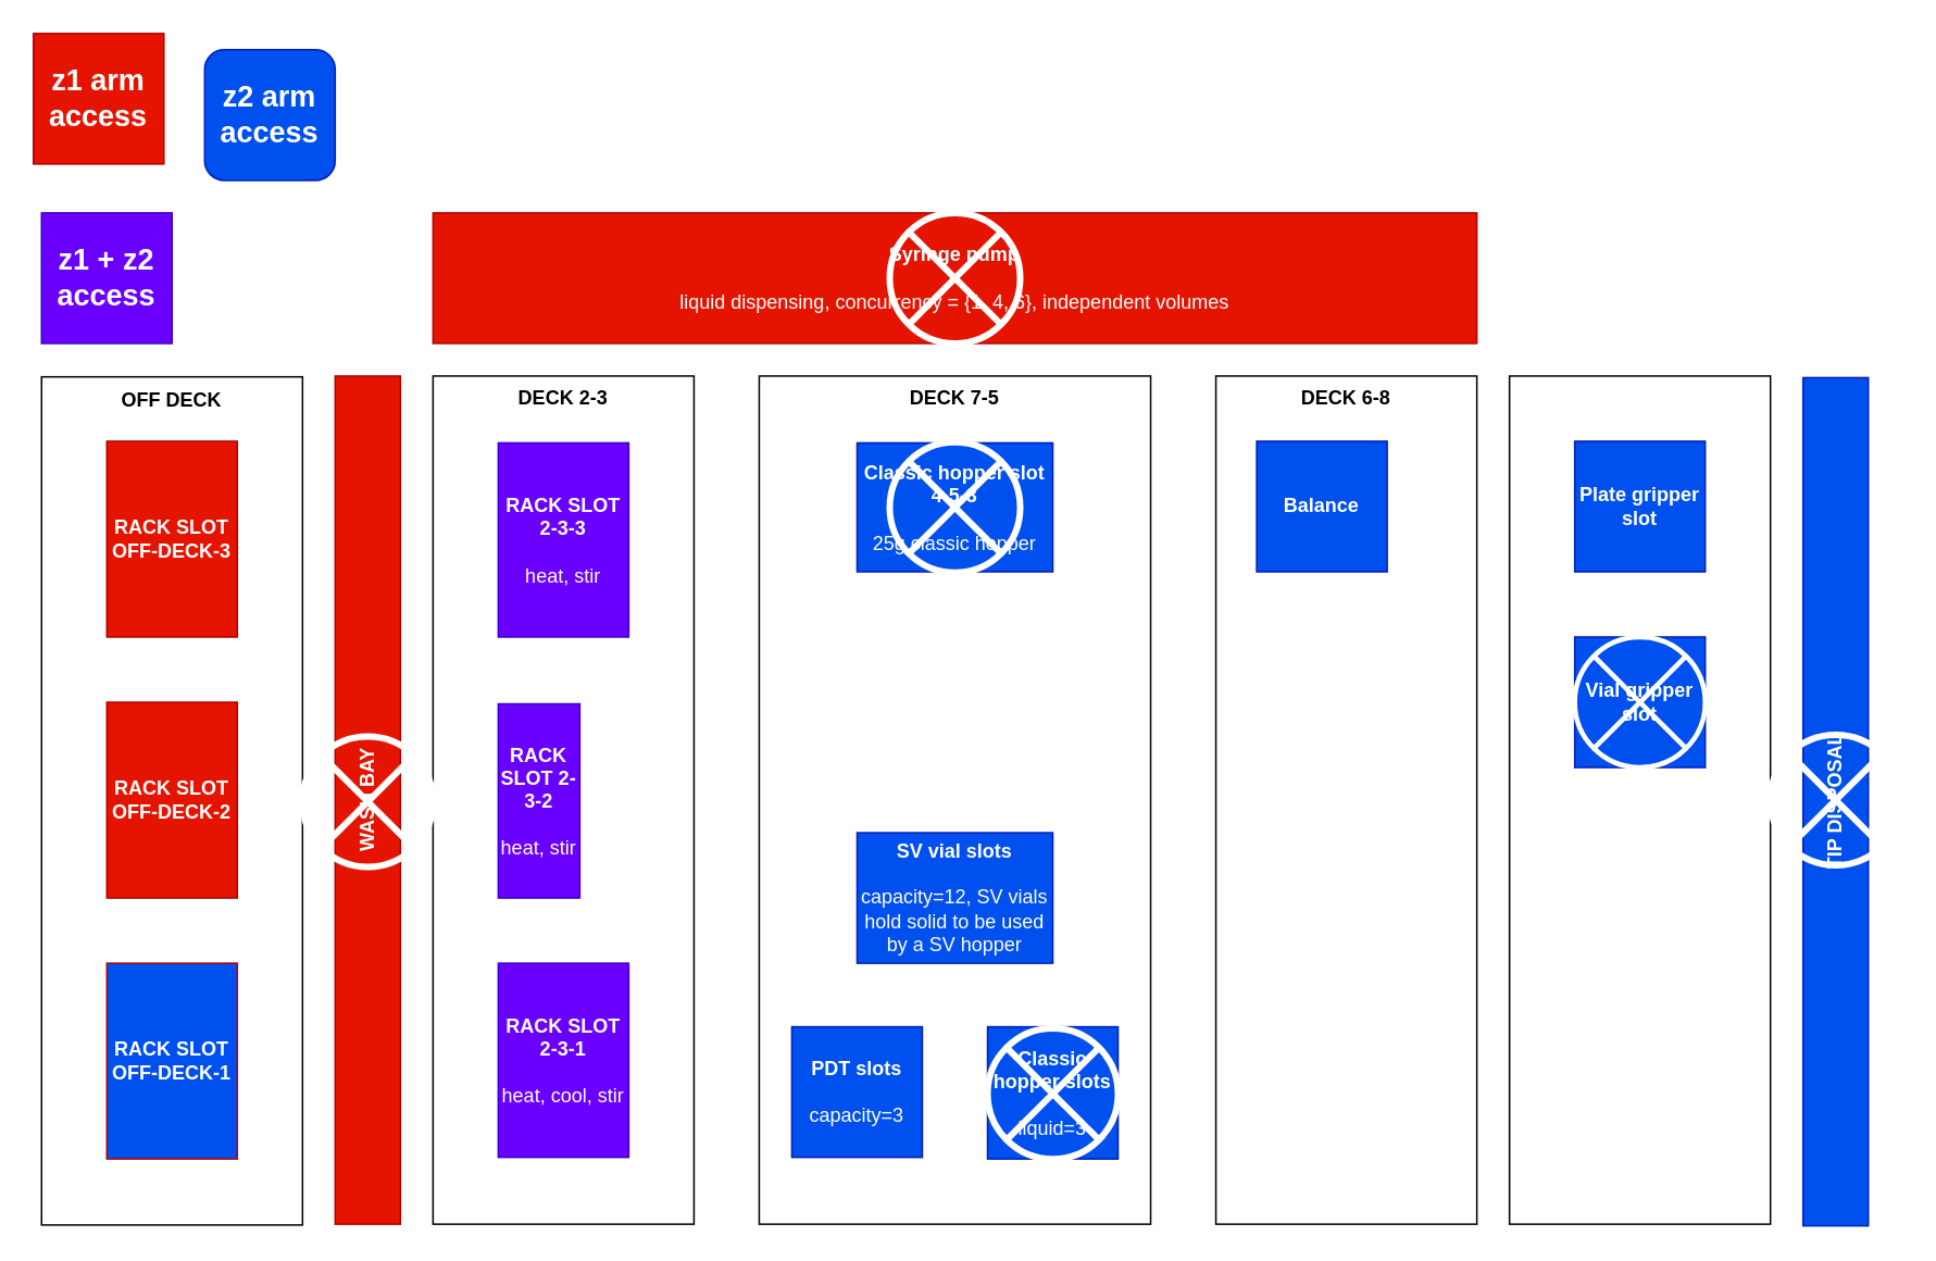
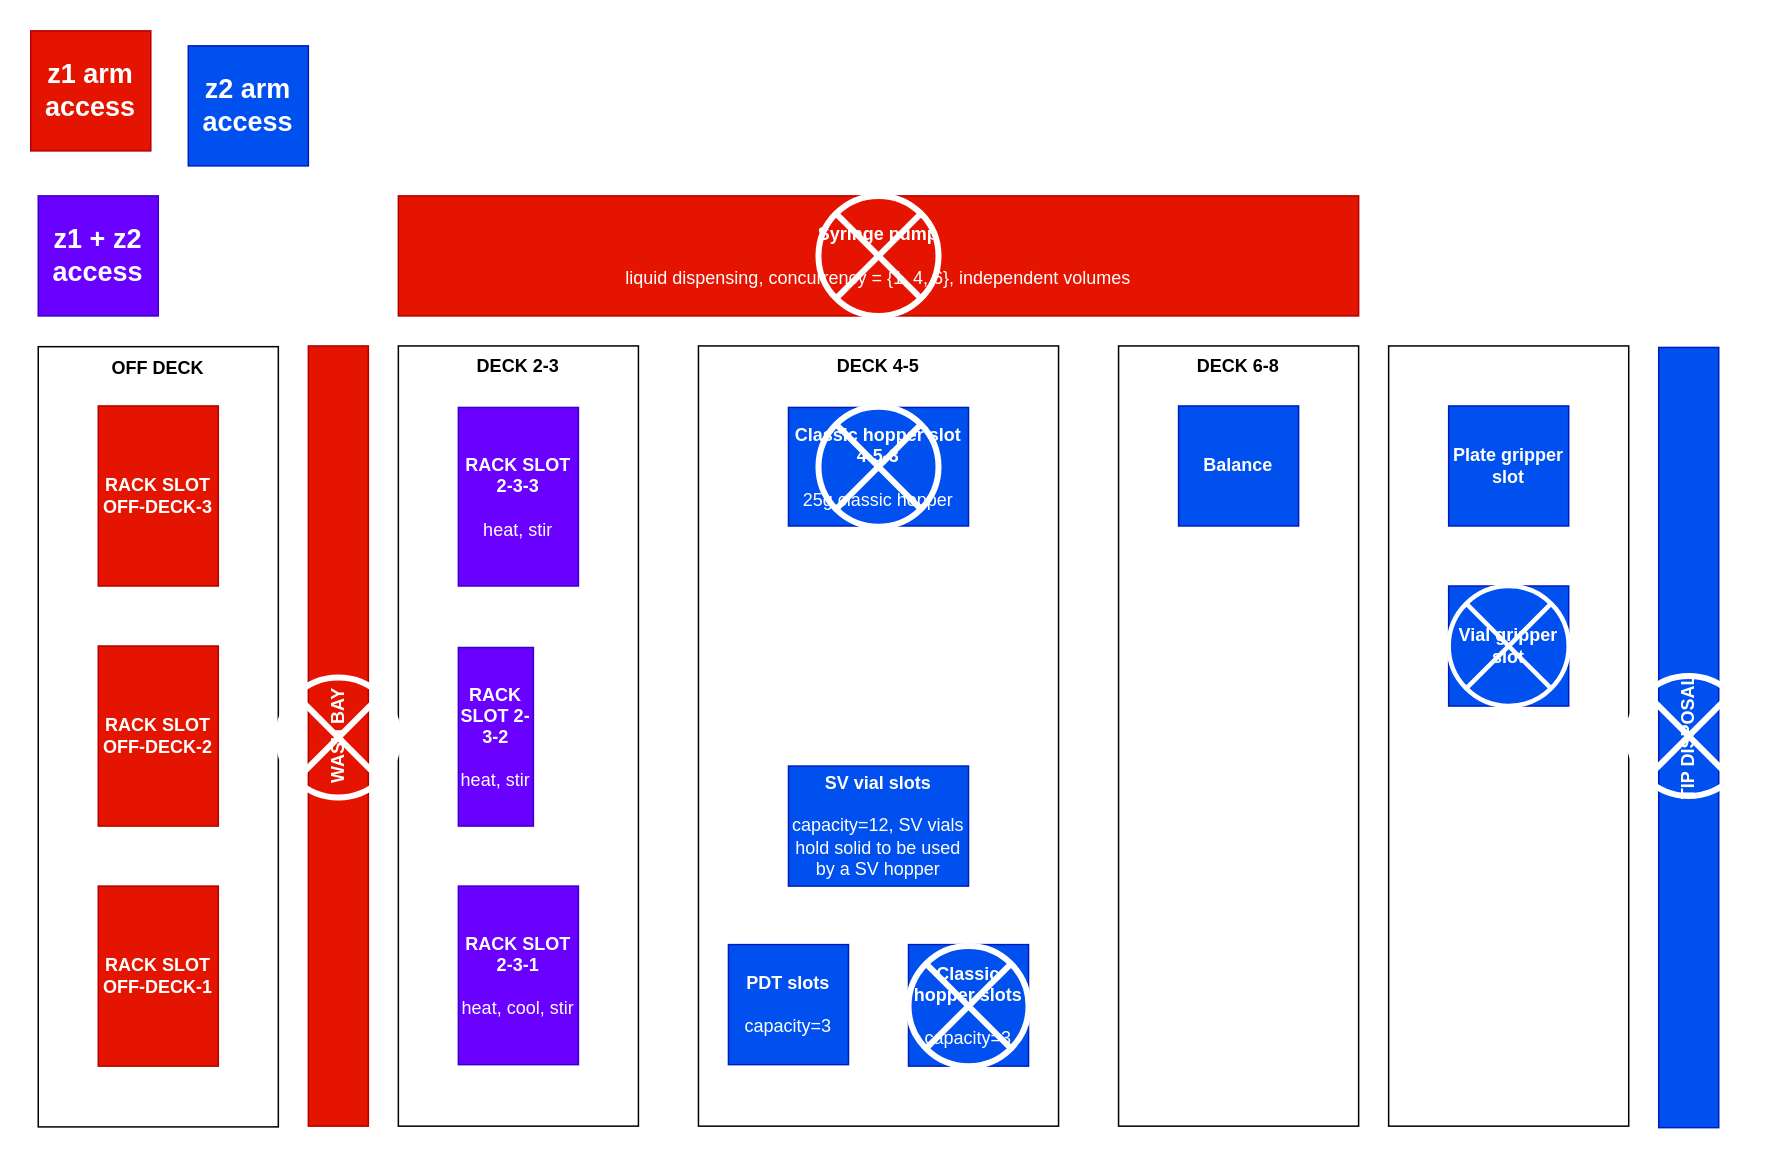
  <mxCell id="0" />
  <mxCell id="1" parent="0" />
  <mxCell id="2" value="&lt;b&gt;&lt;font color=&quot;#000000&quot;&gt;DECK 2-3&lt;/font&gt;&lt;/b&gt;" style="rounded=0;whiteSpace=wrap;html=1;verticalAlign=top;fillOpacity=10;fillColor=none;fontColor=#ffffff;strokeColor=default;" parent="1" vertex="1"><mxGeometry x="265" y="230" width="160" height="520" as="geometry" /></mxCell>
  <mxCell id="3" value="&lt;b&gt;RACK SLOT 2-3-3&lt;br&gt;&lt;/b&gt;&lt;br&gt;heat, stir" style="rounded=0;whiteSpace=wrap;html=1;fillColor=#6a00ff;fontColor=#ffffff;strokeColor=#3700CC;" parent="1" vertex="1"><mxGeometry x="305" y="271" width="80" height="119" as="geometry" /></mxCell>
  <mxCell id="4" value="WASH BAY" style="rounded=0;whiteSpace=wrap;html=1;verticalAlign=middle;fontStyle=1;horizontal=0;fillColor=#e51400;fontColor=#ffffff;strokeColor=#B20000;" parent="1" vertex="1"><mxGeometry x="205" y="230" width="40" height="520" as="geometry" /></mxCell>
- <mxCell id="5" value="&lt;b&gt;DECK 7-5&lt;/b&gt;" style="rounded=0;whiteSpace=wrap;html=1;verticalAlign=top;fillOpacity=50;" parent="1" vertex="1"><mxGeometry x="465" y="230" width="240" height="520" as="geometry" /></mxCell>
+ <mxCell id="5" value="&lt;b&gt;DECK 4-5&lt;/b&gt;" style="rounded=0;whiteSpace=wrap;html=1;verticalAlign=top;fillOpacity=50;" parent="1" vertex="1"><mxGeometry x="465" y="230" width="240" height="520" as="geometry" /></mxCell>
  <mxCell id="6" value="&lt;b&gt;PDT slots&lt;br&gt;&lt;/b&gt;&lt;br&gt;capacity=3" style="rounded=0;whiteSpace=wrap;html=1;fillColor=#0050ef;fontColor=#ffffff;strokeColor=#001DBC;" parent="1" vertex="1"><mxGeometry x="485" y="629" width="80" height="80" as="geometry" /></mxCell>
- <mxCell id="7" value="&lt;b&gt;Classic hopper slots&lt;/b&gt;&lt;br&gt;&lt;br&gt;liquid=3" style="rounded=0;whiteSpace=wrap;html=1;fillColor=#0050ef;fontColor=#ffffff;strokeColor=#001DBC;" parent="1" vertex="1"><mxGeometry x="605" y="629" width="80" height="81" as="geometry" /></mxCell>
+ <mxCell id="7" value="&lt;b&gt;Classic hopper slots&lt;/b&gt;&lt;br&gt;&lt;br&gt;capacity=3" style="rounded=0;whiteSpace=wrap;html=1;fillColor=#0050ef;fontColor=#ffffff;strokeColor=#001DBC;" parent="1" vertex="1"><mxGeometry x="605" y="629" width="80" height="81" as="geometry" /></mxCell>
  <mxCell id="8" value="TIP DISPOSAL" style="rounded=0;whiteSpace=wrap;html=1;verticalAlign=middle;fontStyle=1;horizontal=0;fillColor=#0050ef;fontColor=#ffffff;strokeColor=#001DBC;" parent="1" vertex="1"><mxGeometry x="1105" y="231" width="40" height="520" as="geometry" /></mxCell>
  <mxCell id="9" value="Syringe pump&lt;br&gt;&lt;span style=&quot;font-weight: 400;&quot;&gt;&lt;br&gt;&lt;/span&gt;&lt;span style=&quot;font-weight: normal;&quot;&gt;liquid dispensing, concurrency = {1, 4, 6}, independent volumes&lt;/span&gt;" style="rounded=0;whiteSpace=wrap;html=1;fillColor=#e51400;fontStyle=1;fillOpacity=100;fontColor=#ffffff;strokeColor=#B20000;" parent="1" vertex="1"><mxGeometry x="265" y="130" width="640" height="80" as="geometry" /></mxCell>
  <mxCell id="10" value="&lt;b&gt;RACK SLOT 2-3-2&lt;br&gt;&lt;/b&gt;&lt;br&gt;heat, stir" style="rounded=0;whiteSpace=wrap;html=1;fillColor=#6a00ff;fontColor=#ffffff;strokeColor=#3700CC;" parent="1" vertex="1"><mxGeometry x="305" y="431" width="50" height="119" as="geometry" /></mxCell>
  <mxCell id="11" value="&lt;b&gt;RACK SLOT 2-3-1&lt;br&gt;&lt;/b&gt;&lt;br&gt;heat, cool, stir" style="rounded=0;whiteSpace=wrap;html=1;fillColor=#6a00ff;fontColor=#ffffff;strokeColor=#3700CC;" parent="1" vertex="1"><mxGeometry x="305" y="590" width="80" height="119" as="geometry" /></mxCell>
  <mxCell id="12" value="&lt;b&gt;Classic hopper slot&lt;/b&gt;&lt;br&gt;&lt;b&gt;4-5-3&lt;/b&gt;&lt;br&gt;&lt;br&gt;25g classic hopper" style="rounded=0;whiteSpace=wrap;html=1;fillColor=#0050ef;fontColor=#ffffff;strokeColor=#001DBC;" parent="1" vertex="1"><mxGeometry x="525" y="271" width="120" height="79" as="geometry" /></mxCell>
  <mxCell id="13" value="&lt;b&gt;SV vial slots&lt;/b&gt;&lt;br&gt;&lt;br&gt;capacity=12, SV vials hold solid to be used by a SV hopper" style="rounded=0;whiteSpace=wrap;html=1;fillColor=#0050ef;fontColor=#ffffff;strokeColor=#001DBC;" parent="1" vertex="1"><mxGeometry x="525" y="510" width="120" height="80" as="geometry" /></mxCell>
  <mxCell id="14" value="&lt;b&gt;OFF DECK&lt;/b&gt;" style="rounded=0;whiteSpace=wrap;html=1;verticalAlign=top;fillOpacity=50;" parent="1" vertex="1"><mxGeometry x="25" y="230.5" width="160" height="520" as="geometry" /></mxCell>
  <mxCell id="15" value="&lt;b&gt;RACK SLOT OFF-DECK-3&lt;br&gt;&lt;/b&gt;" style="rounded=0;whiteSpace=wrap;html=1;fillColor=#e51400;fontColor=#ffffff;strokeColor=#B20000;" parent="1" vertex="1"><mxGeometry x="65" y="270" width="80" height="120" as="geometry" /></mxCell>
  <mxCell id="16" value="&lt;b&gt;RACK SLOT OFF-DECK-2&lt;br&gt;&lt;/b&gt;" style="rounded=0;whiteSpace=wrap;html=1;fillColor=#e51400;fontColor=#ffffff;strokeColor=#B20000;" parent="1" vertex="1"><mxGeometry x="65" y="430" width="80" height="120" as="geometry" /></mxCell>
- <mxCell id="17" value="&lt;b&gt;RACK SLOT OFF-DECK-1&lt;br&gt;&lt;/b&gt;" style="rounded=0;whiteSpace=wrap;html=1;fillColor=#0050ef;fontColor=#ffffff;strokeColor=#B20000;" parent="1" vertex="1"><mxGeometry x="65" y="590" width="80" height="120" as="geometry" /></mxCell>
+ <mxCell id="17" value="&lt;b&gt;RACK SLOT OFF-DECK-1&lt;br&gt;&lt;/b&gt;" style="rounded=0;whiteSpace=wrap;html=1;fillColor=#e51400;fontColor=#ffffff;strokeColor=#B20000;" parent="1" vertex="1"><mxGeometry x="65" y="590" width="80" height="120" as="geometry" /></mxCell>
  <mxCell id="18" value="&lt;font style=&quot;font-size: 18px;&quot;&gt;&lt;b&gt;z1 arm access&lt;/b&gt;&lt;/font&gt;" style="rounded=0;whiteSpace=wrap;html=1;fillColor=#e51400;fillOpacity=100;fontColor=#ffffff;strokeColor=#B20000;verticalAlign=middle;align=center;" parent="1" vertex="1"><mxGeometry x="20" y="20" width="80" height="80" as="geometry" /></mxCell>
- <mxCell id="19" value="&lt;font style=&quot;font-size: 18px;&quot;&gt;&lt;b style=&quot;&quot;&gt;z2 arm access&lt;/b&gt;&lt;/font&gt;" style="whiteSpace=wrap;html=1;fillColor=#0050ef;fillOpacity=100;fontColor=#ffffff;strokeColor=#001DBC;verticalAlign=middle;align=center;rounded=1;" parent="1" vertex="1"><mxGeometry x="125" y="30" width="80" height="80" as="geometry" /></mxCell>
+ <mxCell id="19" value="&lt;font style=&quot;font-size: 18px;&quot;&gt;&lt;b style=&quot;&quot;&gt;z2 arm access&lt;/b&gt;&lt;/font&gt;" style="rounded=0;whiteSpace=wrap;html=1;fillColor=#0050ef;fillOpacity=100;fontColor=#ffffff;strokeColor=#001DBC;verticalAlign=middle;align=center;" parent="1" vertex="1"><mxGeometry x="125" y="30" width="80" height="80" as="geometry" /></mxCell>
  <mxCell id="20" value="&lt;font style=&quot;font-size: 18px;&quot;&gt;&lt;b style=&quot;&quot;&gt;z1 + z2 access&lt;/b&gt;&lt;/font&gt;" style="rounded=0;whiteSpace=wrap;html=1;fillColor=#6a00ff;fillOpacity=100;fontColor=#ffffff;strokeColor=#3700CC;verticalAlign=middle;align=center;" parent="1" vertex="1"><mxGeometry x="25" y="130" width="80" height="80" as="geometry" /></mxCell>
  <mxCell id="21" value="" style="group" parent="1" vertex="1" connectable="0"><mxGeometry x="925" y="230" width="160" height="520" as="geometry" /></mxCell>
  <mxCell id="22" value="" style="rounded=0;whiteSpace=wrap;html=1;verticalAlign=top;" parent="21" vertex="1"><mxGeometry width="160" height="520" as="geometry" /></mxCell>
  <mxCell id="23" value="Plate gripper slot" style="rounded=0;whiteSpace=wrap;html=1;fontStyle=1;fillColor=#0050ef;fontColor=#ffffff;strokeColor=#001DBC;" parent="21" vertex="1"><mxGeometry x="40" y="40" width="80" height="80" as="geometry" /></mxCell>
  <mxCell id="24" value="Vial gripper slot" style="rounded=0;whiteSpace=wrap;html=1;fontStyle=1;fillColor=#0050ef;fontColor=#ffffff;strokeColor=#001DBC;fillStyle=solid;" parent="21" vertex="1"><mxGeometry x="40" y="160" width="80" height="80" as="geometry" /></mxCell>
  <mxCell id="25" value="" style="shape=sumEllipse;perimeter=ellipsePerimeter;whiteSpace=wrap;html=1;backgroundOutline=1;fillStyle=solid;fontColor=#000000;fillColor=none;strokeColor=#FFFFFF;strokeWidth=3;" parent="21" vertex="1"><mxGeometry x="40" y="160" width="80" height="80" as="geometry" /></mxCell>
  <mxCell id="26" value="" style="group" parent="1" vertex="1" connectable="0"><mxGeometry x="745" y="230" width="160" height="520" as="geometry" /></mxCell>
  <mxCell id="27" value="&lt;b style=&quot;border-color: var(--border-color);&quot;&gt;DECK 6-8&lt;/b&gt;" style="rounded=0;whiteSpace=wrap;html=1;verticalAlign=top;" parent="26" vertex="1"><mxGeometry width="160" height="520" as="geometry" /></mxCell>
- <mxCell id="28" value="Balance" style="rounded=0;whiteSpace=wrap;html=1;fontStyle=1;fillColor=#0050ef;fontColor=#ffffff;strokeColor=#001DBC;" parent="26" vertex="1"><mxGeometry x="25" y="40" width="80" height="80" as="geometry" /></mxCell>
+ <mxCell id="28" value="Balance" style="rounded=0;whiteSpace=wrap;html=1;fontStyle=1;fillColor=#0050ef;fontColor=#ffffff;strokeColor=#001DBC;" parent="26" vertex="1"><mxGeometry x="40" y="40" width="80" height="80" as="geometry" /></mxCell>
  <mxCell id="29" value="" style="shape=sumEllipse;perimeter=ellipsePerimeter;whiteSpace=wrap;html=1;backgroundOutline=1;fillStyle=solid;fontColor=#000000;fillColor=none;strokeColor=#FFFFFF;strokeWidth=4;" parent="1" vertex="1"><mxGeometry x="605" y="630" width="80" height="80" as="geometry" /></mxCell>
  <mxCell id="30" value="" style="shape=sumEllipse;perimeter=ellipsePerimeter;whiteSpace=wrap;html=1;backgroundOutline=1;fillStyle=solid;fontColor=#000000;fillColor=none;strokeColor=#FFFFFF;strokeWidth=4;" parent="1" vertex="1"><mxGeometry x="545" y="270.5" width="80" height="80" as="geometry" /></mxCell>
  <mxCell id="31" value="" style="shape=sumEllipse;perimeter=ellipsePerimeter;whiteSpace=wrap;html=1;backgroundOutline=1;fillStyle=solid;fontColor=#000000;fillColor=none;strokeColor=#FFFFFF;strokeWidth=4;" vertex="1" parent="1"><mxGeometry y="451" width="80" height="80" as="geometry" x="185" /></mxCell>
  <mxCell id="32" value="" style="shape=sumEllipse;perimeter=ellipsePerimeter;whiteSpace=wrap;html=1;backgroundOutline=1;fillStyle=solid;fontColor=#000000;fillColor=none;strokeColor=#FFFFFF;strokeWidth=4;" vertex="1" parent="1"><mxGeometry x="1085" y="450" width="80" height="80" as="geometry" /></mxCell>
  <mxCell id="33" value="" style="shape=sumEllipse;perimeter=ellipsePerimeter;whiteSpace=wrap;html=1;backgroundOutline=1;fillStyle=solid;fontColor=#000000;fillColor=none;strokeColor=#FFFFFF;strokeWidth=4;" vertex="1" parent="1"><mxGeometry x="545" y="130" width="80" height="80" as="geometry" /></mxCell>
